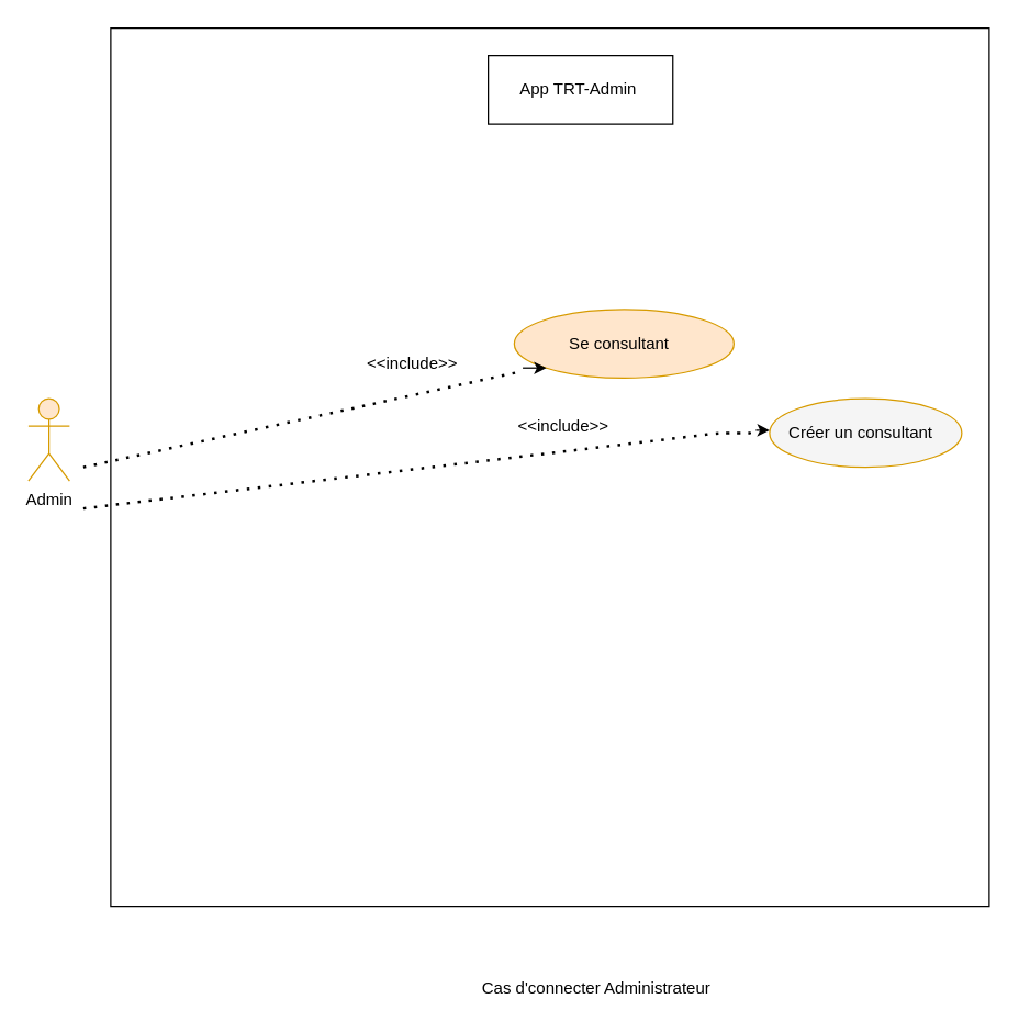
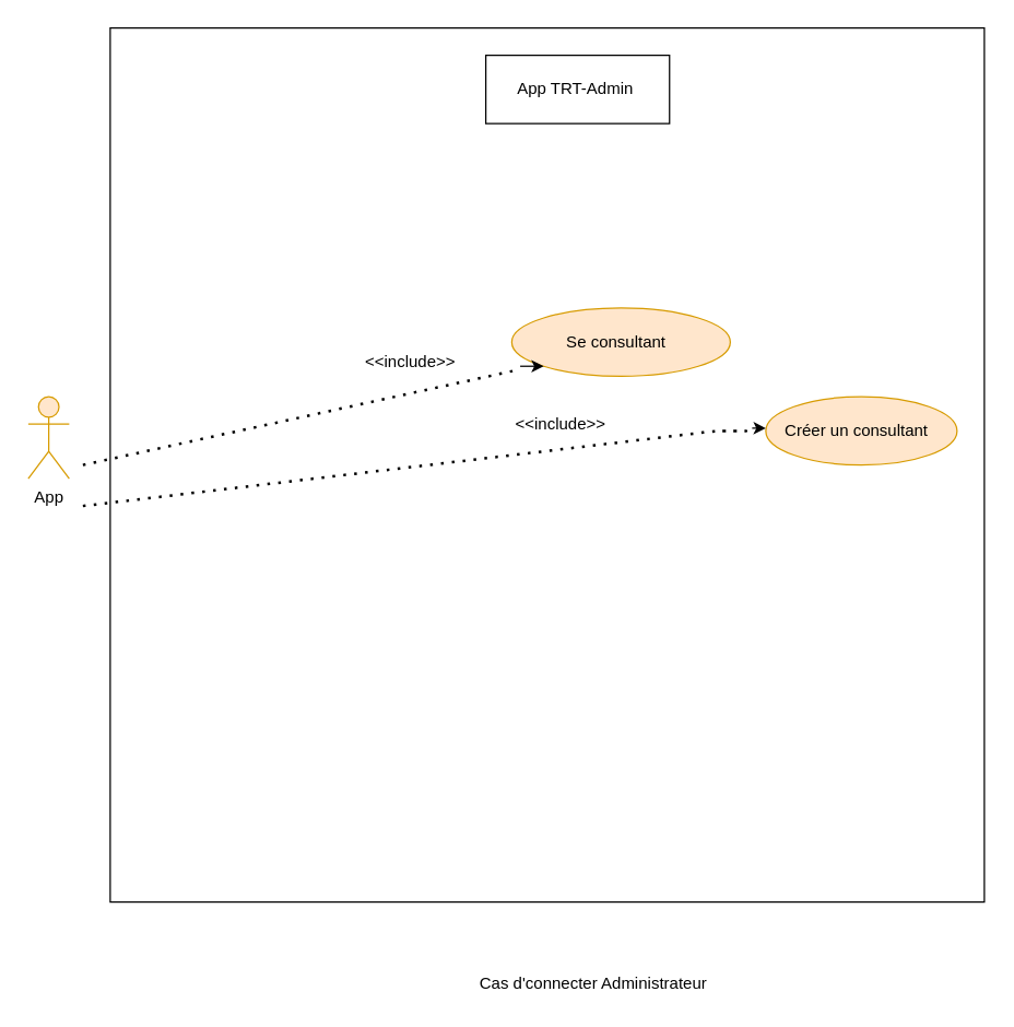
  <mxCell id="0" />
  <mxCell id="1" parent="0" />
  <mxCell id="2" value="" style="whiteSpace=wrap;html=1;aspect=fixed;" parent="1" vertex="1"><mxGeometry x="80" y="20" width="640" height="640" as="geometry" /></mxCell>
- <mxCell id="3" value="Admin" style="shape=umlActor;verticalLabelPosition=bottom;verticalAlign=top;html=1;outlineConnect=0;fillColor=#ffe6cc;strokeColor=#d79b00;" parent="1" vertex="1"><mxGeometry x="20" y="290" width="30" height="60" as="geometry" /></mxCell>
+ <mxCell id="3" value="App" style="shape=umlActor;verticalLabelPosition=bottom;verticalAlign=top;html=1;outlineConnect=0;fillColor=#ffe6cc;strokeColor=#d79b00;" parent="1" vertex="1"><mxGeometry x="20" y="290" width="30" height="60" as="geometry" /></mxCell>
  <mxCell id="4" value="&lt;span class=&quot;fontstyle0&quot;&gt;Se consultant&lt;/span&gt;&amp;nbsp;&amp;nbsp;" style="ellipse;whiteSpace=wrap;html=1;fillColor=#ffe6cc;strokeColor=#d79b00;" parent="1" vertex="1"><mxGeometry x="374" y="225" width="160" height="50" as="geometry" /></mxCell>
- <mxCell id="5" value="&lt;span class=&quot;fontstyle0&quot;&gt;Créer un consultant&lt;/span&gt;&amp;nbsp;&amp;nbsp;" style="ellipse;whiteSpace=wrap;html=1;fillColor=#f5f5f5;strokeColor=#d79b00;" parent="1" vertex="1"><mxGeometry x="560" y="290" width="140" height="50" as="geometry" /></mxCell>
+ <mxCell id="5" value="&lt;span class=&quot;fontstyle0&quot;&gt;Créer un consultant&lt;/span&gt;&amp;nbsp;&amp;nbsp;" style="ellipse;whiteSpace=wrap;html=1;fillColor=#ffe6cc;strokeColor=#d79b00;" parent="1" vertex="1"><mxGeometry x="560" y="290" width="140" height="50" as="geometry" /></mxCell>
  <mxCell id="6" value="" style="endArrow=none;dashed=1;html=1;dashPattern=1 3;strokeWidth=2;" parent="1" edge="1"><mxGeometry width="50" height="50" relative="1" as="geometry"><mxPoint x="60" y="340" as="sourcePoint" /><mxPoint x="380" y="270" as="targetPoint" /></mxGeometry></mxCell>
  <mxCell id="7" value="" style="endArrow=none;dashed=1;html=1;dashPattern=1 3;strokeWidth=2;" parent="1" edge="1"><mxGeometry width="50" height="50" relative="1" as="geometry"><mxPoint x="60" y="370" as="sourcePoint" /><mxPoint x="524" y="315" as="targetPoint" /><Array as="points"><mxPoint x="524" y="315" /><mxPoint x="550" y="315" /></Array></mxGeometry></mxCell>
  <mxCell id="8" value="&amp;lt;&amp;lt;include&amp;gt;&amp;gt;" style="text;html=1;strokeColor=none;fillColor=none;align=center;verticalAlign=middle;whiteSpace=wrap;rounded=0;" parent="1" vertex="1"><mxGeometry x="280" y="255" width="40" height="20" as="geometry" /></mxCell>
  <mxCell id="9" value="&amp;lt;&amp;lt;include&amp;gt;&amp;gt;" style="text;html=1;strokeColor=none;fillColor=none;align=center;verticalAlign=middle;whiteSpace=wrap;rounded=0;" parent="1" vertex="1"><mxGeometry x="390" y="300" width="40" height="20" as="geometry" /></mxCell>
  <mxCell id="10" value="&lt;span class=&quot;fontstyle0&quot;&gt;App TRT-Admin&lt;/span&gt;&amp;nbsp;" style="rounded=0;whiteSpace=wrap;html=1;" parent="1" vertex="1"><mxGeometry x="355" y="40" width="134.5" height="50" as="geometry" /></mxCell>
  <mxCell id="11" value="" style="endArrow=classic;html=1;entryX=0;entryY=1;entryDx=0;entryDy=0;exitX=0.469;exitY=0.387;exitDx=0;exitDy=0;exitPerimeter=0;" parent="1" source="2" target="4" edge="1"><mxGeometry width="50" height="50" relative="1" as="geometry"><mxPoint x="280" y="210" as="sourcePoint" /><mxPoint x="250" y="160" as="targetPoint" /></mxGeometry></mxCell>
  <mxCell id="12" value="" style="endArrow=classic;html=1;entryX=0.75;entryY=0.458;entryDx=0;entryDy=0;entryPerimeter=0;" parent="1" target="2" edge="1"><mxGeometry width="50" height="50" relative="1" as="geometry"><mxPoint x="550" y="313" as="sourcePoint" /><mxPoint x="400" y="370" as="targetPoint" /></mxGeometry></mxCell>
  <mxCell id="13" value="Cas d'connecter Administrateur" style="text;html=1;strokeColor=none;fillColor=none;align=center;verticalAlign=middle;whiteSpace=wrap;rounded=0;" parent="1" vertex="1"><mxGeometry x="334" y="710" width="200" height="20" as="geometry" /></mxCell>
